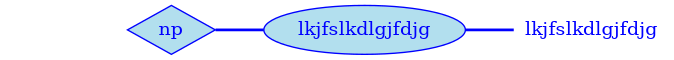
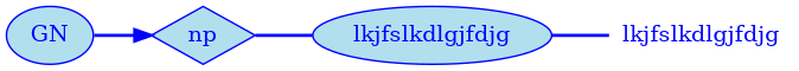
  digraph {
    rankdir=LR
    fontname="DejaVu Serif"
    node [fillcolor=lightblue2 fontcolor=blue fontname="DejaVu Serif" color=blue style=filled]
    edge [arrowhead=none color=blue fontcolor=blue minlen=1 style=bold fontname="DejaVu Serif"]
    n1 [height=0.50 label=lkjfslkdlgjfdjg shape=plaintext width=1.44 color="" style=""]
    n2 [height=0.50 label=lkjfslkdlgjfdjg shape=ellipse width=2.00]
    n3 [height=0.50 label=np shape=diamond width=0.75]
+   n4 [arrowhead=doubleoctagon height=0.50 label=GN width=0.75]
    n2 -> n1
    n3 -> n2
+   n4 -> n3 [shape=normal arrowhead=""]
  }
